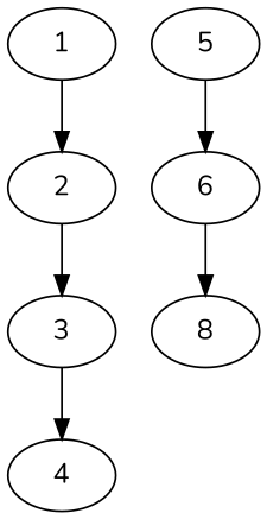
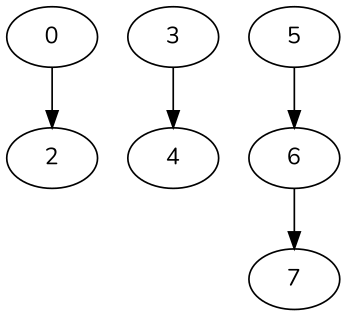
  digraph {
    fontname=Nunito
    node [fontname=Nunito]
    edge [fontname=Nunito]
-   n1 [label=1]
+   n1 [label=0]
    n2 [label=2]
    n3 [label=3]
    n4 [label=4]
    n5 [label=5]
    n6 [label=6]
-   n7 [label=8]
+   n7 [label=7]
    n1 -> n2
-   n2 -> n3
    n3 -> n4
    n5 -> n6
    n6 -> n7
  }
